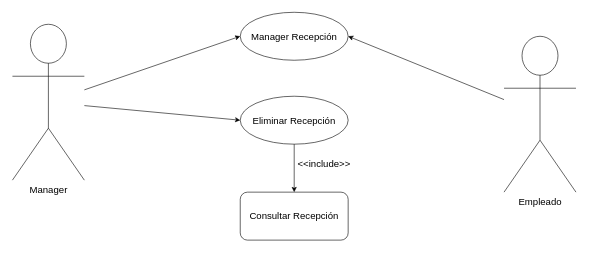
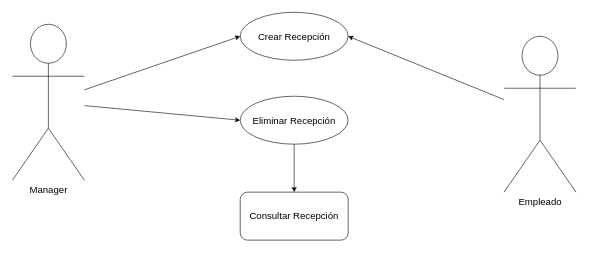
  <mxCell id="0" />
  <mxCell id="1" parent="0" />
  <mxCell id="2" value="Manager" style="shape=umlActor;verticalLabelPosition=bottom;verticalAlign=top;html=1;outlineConnect=0;fontSize=16;" vertex="1" parent="1"><mxGeometry x="20" y="40" width="120" height="260" as="geometry" /></mxCell>
  <mxCell id="3" value="Empleado" style="shape=umlActor;verticalLabelPosition=bottom;verticalAlign=top;html=1;outlineConnect=0;fontSize=16;" vertex="1" parent="1"><mxGeometry x="840" y="60" width="120" height="260" as="geometry" /></mxCell>
- <mxCell id="4" value="Manager Recepción" style="ellipse;whiteSpace=wrap;html=1;fontSize=16;" vertex="1" parent="1"><mxGeometry x="400" y="20" width="180" height="80" as="geometry" /></mxCell>
+ <mxCell id="4" value="Crear Recepción" style="ellipse;whiteSpace=wrap;html=1;fontSize=16;" vertex="1" parent="1"><mxGeometry x="400" y="20" width="180" height="80" as="geometry" /></mxCell>
  <mxCell id="5" value="Eliminar Recepción&lt;span style=&quot;color: rgba(0 , 0 , 0 , 0) ; font-family: monospace ; font-size: 0px&quot;&gt;%3CmxGraphModel%3E%3Croot%3E%3CmxCell%20id%3D%220%22%2F%3E%3CmxCell%20id%3D%221%22%20parent%3D%220%22%2F%3E%3CmxCell%20id%3D%222%22%20value%3D%22Crear%20Recepci%C3%B3n%22%20style%3D%22ellipse%3BwhiteSpace%3Dwrap%3Bhtml%3D1%3BfontSize%3D16%3B%22%20vertex%3D%221%22%20parent%3D%221%22%3E%3CmxGeometry%20x%3D%22440%22%20y%3D%22160%22%20width%3D%22180%22%20height%3D%2280%22%20as%3D%22geometry%22%2F%3E%3C%2FmxCell%3E%3C%2Froot%3E%3C%2FmxGraphModel%3E&lt;/span&gt;" style="ellipse;whiteSpace=wrap;html=1;fontSize=16;" vertex="1" parent="1"><mxGeometry x="400" y="160" width="180" height="80" as="geometry" /></mxCell>
  <mxCell id="6" value="Consultar Recepción" style="whiteSpace=wrap;html=1;fontSize=16;rounded=1;" vertex="1" parent="1"><mxGeometry x="400" y="320" width="180" height="80" as="geometry" /></mxCell>
  <mxCell id="7" value="" style="endArrow=classic;html=1;rounded=0;fontSize=16;entryX=0;entryY=0.5;entryDx=0;entryDy=0;" edge="1" parent="1" source="2" target="4"><mxGeometry width="50" height="50" relative="1" as="geometry"><mxPoint x="530" y="590" as="sourcePoint" /><mxPoint x="580" y="540" as="targetPoint" /></mxGeometry></mxCell>
  <mxCell id="8" value="" style="endArrow=classic;html=1;rounded=0;fontSize=16;entryX=0;entryY=0.5;entryDx=0;entryDy=0;" edge="1" parent="1" source="2" target="5"><mxGeometry width="50" height="50" relative="1" as="geometry"><mxPoint x="120" y="190" as="sourcePoint" /><mxPoint x="390" y="100" as="targetPoint" /></mxGeometry></mxCell>
  <mxCell id="9" value="" style="endArrow=classic;html=1;rounded=0;fontSize=16;exitX=0.5;exitY=1;exitDx=0;exitDy=0;" edge="1" parent="1" source="5" target="6"><mxGeometry width="50" height="50" relative="1" as="geometry"><mxPoint x="620" y="590" as="sourcePoint" /><mxPoint x="670" y="540" as="targetPoint" /></mxGeometry></mxCell>
- <mxCell id="10" value="&amp;lt;&amp;lt;include&amp;gt;&amp;gt;" style="text;html=1;strokeColor=none;fillColor=none;align=center;verticalAlign=middle;whiteSpace=wrap;rounded=0;fontSize=16;" vertex="1" parent="1"><mxGeometry x="510" y="258" width="60" height="30" as="geometry" /></mxCell>
  <mxCell id="11" value="" style="endArrow=classic;html=1;rounded=0;fontSize=16;entryX=1;entryY=0.5;entryDx=0;entryDy=0;" edge="1" parent="1" source="3" target="4"><mxGeometry width="50" height="50" relative="1" as="geometry"><mxPoint x="830" y="160" as="sourcePoint" /><mxPoint x="670" y="540" as="targetPoint" /></mxGeometry></mxCell>
